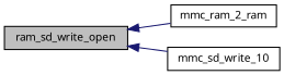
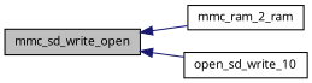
  digraph {
    rankdir=LR
    node [color=black fillcolor=white fontname="FreeSans.ttf" fontsize=10 shape=record style=filled]
    edge [color=midnightblue dir=back fontname="FreeSans.ttf" fontsize=10 labelfontname="FreeSans.ttf" labelfontsize=10 style=solid]
-   n1 [fillcolor=grey75 fontcolor=black height=0.2 label=ram_sd_write_open width=0.4]
+   n1 [fillcolor=grey75 fontcolor=black height=0.2 label=mmc_sd_write_open width=0.4]
    n2 [height=0.2 label=mmc_ram_2_ram width=0.4]
-   n3 [height=0.2 label=mmc_sd_write_10 width=0.4]
+   n3 [height=0.2 label=open_sd_write_10 width=0.4]
    n1 -> n2
    n1 -> n3
  }
